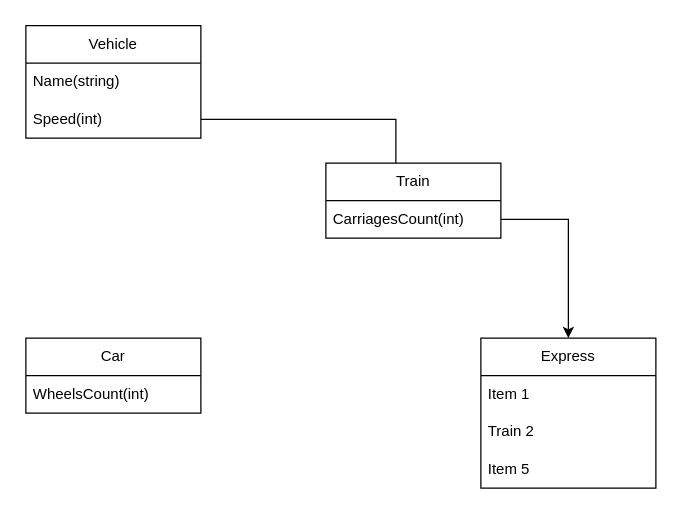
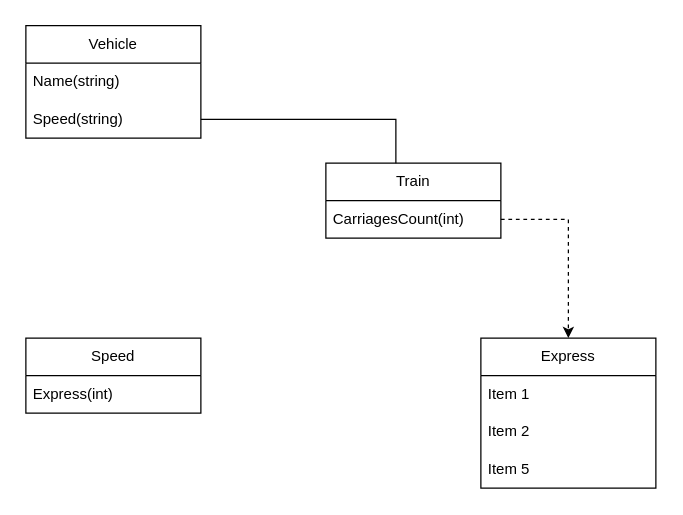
  <mxCell id="0" />
  <mxCell id="1" parent="0" />
  <mxCell id="2" value="Vehicle" style="swimlane;fontStyle=0;childLayout=stackLayout;horizontal=1;startSize=30;horizontalStack=0;resizeParent=1;resizeParentMax=0;resizeLast=0;collapsible=1;marginBottom=0;whiteSpace=wrap;html=1;" vertex="1" parent="1"><mxGeometry x="20" y="20" width="140" height="90" as="geometry" /></mxCell>
  <mxCell id="3" value="Name(string)" style="text;strokeColor=none;fillColor=none;align=left;verticalAlign=middle;spacingLeft=4;spacingRight=4;overflow=hidden;points=[[0,0.5],[1,0.5]];portConstraint=eastwest;rotatable=0;whiteSpace=wrap;html=1;" vertex="1" parent="2"><mxGeometry y="30" width="140" height="30" as="geometry" /></mxCell>
- <mxCell id="4" value="Speed(int&lt;span style=&quot;background-color: initial;&quot;&gt;)&lt;/span&gt;" style="text;strokeColor=none;fillColor=none;align=left;verticalAlign=middle;spacingLeft=4;spacingRight=4;overflow=hidden;points=[[0,0.5],[1,0.5]];portConstraint=eastwest;rotatable=0;whiteSpace=wrap;html=1;" vertex="1" parent="2"><mxGeometry y="60" width="140" height="30" as="geometry" /></mxCell>
- <mxCell id="5" value="Car" style="swimlane;fontStyle=0;childLayout=stackLayout;horizontal=1;startSize=30;horizontalStack=0;resizeParent=1;resizeParentMax=0;resizeLast=0;collapsible=1;marginBottom=0;whiteSpace=wrap;html=1;" vertex="1" parent="1"><mxGeometry x="20" y="270" width="140" height="60" as="geometry" /></mxCell>
- <mxCell id="6" value="WheelsCount(int)" style="text;strokeColor=none;fillColor=none;align=left;verticalAlign=middle;spacingLeft=4;spacingRight=4;overflow=hidden;points=[[0,0.5],[1,0.5]];portConstraint=eastwest;rotatable=0;whiteSpace=wrap;html=1;" vertex="1" parent="5"><mxGeometry y="30" width="140" height="30" as="geometry" /></mxCell>
+ <mxCell id="4" value="Speed(string&lt;span style=&quot;background-color: initial;&quot;&gt;)&lt;/span&gt;" style="text;strokeColor=none;fillColor=none;align=left;verticalAlign=middle;spacingLeft=4;spacingRight=4;overflow=hidden;points=[[0,0.5],[1,0.5]];portConstraint=eastwest;rotatable=0;whiteSpace=wrap;html=1;" vertex="1" parent="2"><mxGeometry y="60" width="140" height="30" as="geometry" /></mxCell>
+ <mxCell id="5" value="Speed" style="swimlane;fontStyle=0;childLayout=stackLayout;horizontal=1;startSize=30;horizontalStack=0;resizeParent=1;resizeParentMax=0;resizeLast=0;collapsible=1;marginBottom=0;whiteSpace=wrap;html=1;" vertex="1" parent="1"><mxGeometry x="20" y="270" width="140" height="60" as="geometry" /></mxCell>
+ <mxCell id="6" value="Express(int)" style="text;strokeColor=none;fillColor=none;align=left;verticalAlign=middle;spacingLeft=4;spacingRight=4;overflow=hidden;points=[[0,0.5],[1,0.5]];portConstraint=eastwest;rotatable=0;whiteSpace=wrap;html=1;" vertex="1" parent="5"><mxGeometry y="30" width="140" height="30" as="geometry" /></mxCell>
  <mxCell id="7" value="Train" style="swimlane;fontStyle=0;childLayout=stackLayout;horizontal=1;startSize=30;horizontalStack=0;resizeParent=1;resizeParentMax=0;resizeLast=0;collapsible=1;marginBottom=0;whiteSpace=wrap;html=1;" vertex="1" parent="1"><mxGeometry x="260" y="130" width="140" height="60" as="geometry" /></mxCell>
  <mxCell id="8" value="CarriagesCount(int)" style="text;strokeColor=none;fillColor=none;align=left;verticalAlign=middle;spacingLeft=4;spacingRight=4;overflow=hidden;points=[[0,0.5],[1,0.5]];portConstraint=eastwest;rotatable=0;whiteSpace=wrap;html=1;" vertex="1" parent="7"><mxGeometry y="30" width="140" height="30" as="geometry" /></mxCell>
  <mxCell id="9" style="edgeStyle=orthogonalEdgeStyle;rounded=0;orthogonalLoop=1;jettySize=auto;html=1;entryX=0.4;entryY=0;entryDx=0;entryDy=0;entryPerimeter=0;endArrow=none;" edge="1" parent="1" source="4" target="7"><mxGeometry relative="1" as="geometry" /></mxCell>
  <mxCell id="10" value="Express" style="swimlane;fontStyle=0;childLayout=stackLayout;horizontal=1;startSize=30;horizontalStack=0;resizeParent=1;resizeParentMax=0;resizeLast=0;collapsible=1;marginBottom=0;whiteSpace=wrap;html=1;" vertex="1" parent="1"><mxGeometry x="384" y="270" width="140" height="120" as="geometry" /></mxCell>
  <mxCell id="11" value="Item 1" style="text;strokeColor=none;fillColor=none;align=left;verticalAlign=middle;spacingLeft=4;spacingRight=4;overflow=hidden;points=[[0,0.5],[1,0.5]];portConstraint=eastwest;rotatable=0;whiteSpace=wrap;html=1;" vertex="1" parent="10"><mxGeometry y="30" width="140" height="30" as="geometry" /></mxCell>
- <mxCell id="12" value="Train 2" style="text;strokeColor=none;fillColor=none;align=left;verticalAlign=middle;spacingLeft=4;spacingRight=4;overflow=hidden;points=[[0,0.5],[1,0.5]];portConstraint=eastwest;rotatable=0;whiteSpace=wrap;html=1;" vertex="1" parent="10"><mxGeometry y="60" width="140" height="30" as="geometry" /></mxCell>
+ <mxCell id="12" value="Item 2" style="text;strokeColor=none;fillColor=none;align=left;verticalAlign=middle;spacingLeft=4;spacingRight=4;overflow=hidden;points=[[0,0.5],[1,0.5]];portConstraint=eastwest;rotatable=0;whiteSpace=wrap;html=1;" vertex="1" parent="10"><mxGeometry y="60" width="140" height="30" as="geometry" /></mxCell>
  <mxCell id="13" value="Item 5" style="text;strokeColor=none;fillColor=none;align=left;verticalAlign=middle;spacingLeft=4;spacingRight=4;overflow=hidden;points=[[0,0.5],[1,0.5]];portConstraint=eastwest;rotatable=0;whiteSpace=wrap;html=1;" vertex="1" parent="10"><mxGeometry y="90" width="140" height="30" as="geometry" /></mxCell>
- <mxCell id="14" style="edgeStyle=orthogonalEdgeStyle;rounded=0;orthogonalLoop=1;jettySize=auto;html=1;exitX=1;exitY=0.5;exitDx=0;exitDy=0;entryX=0.5;entryY=0;entryDx=0;entryDy=0;" edge="1" parent="1" source="8" target="10"><mxGeometry relative="1" as="geometry"><mxPoint x="450" y="340" as="targetPoint" /></mxGeometry></mxCell>
+ <mxCell id="14" style="edgeStyle=orthogonalEdgeStyle;rounded=0;orthogonalLoop=1;jettySize=auto;html=1;exitX=1;exitY=0.5;exitDx=0;exitDy=0;entryX=0.5;entryY=0;entryDx=0;entryDy=0;dashed=1;" edge="1" parent="1" source="8" target="10"><mxGeometry relative="1" as="geometry"><mxPoint x="450" y="340" as="targetPoint" /></mxGeometry></mxCell>
